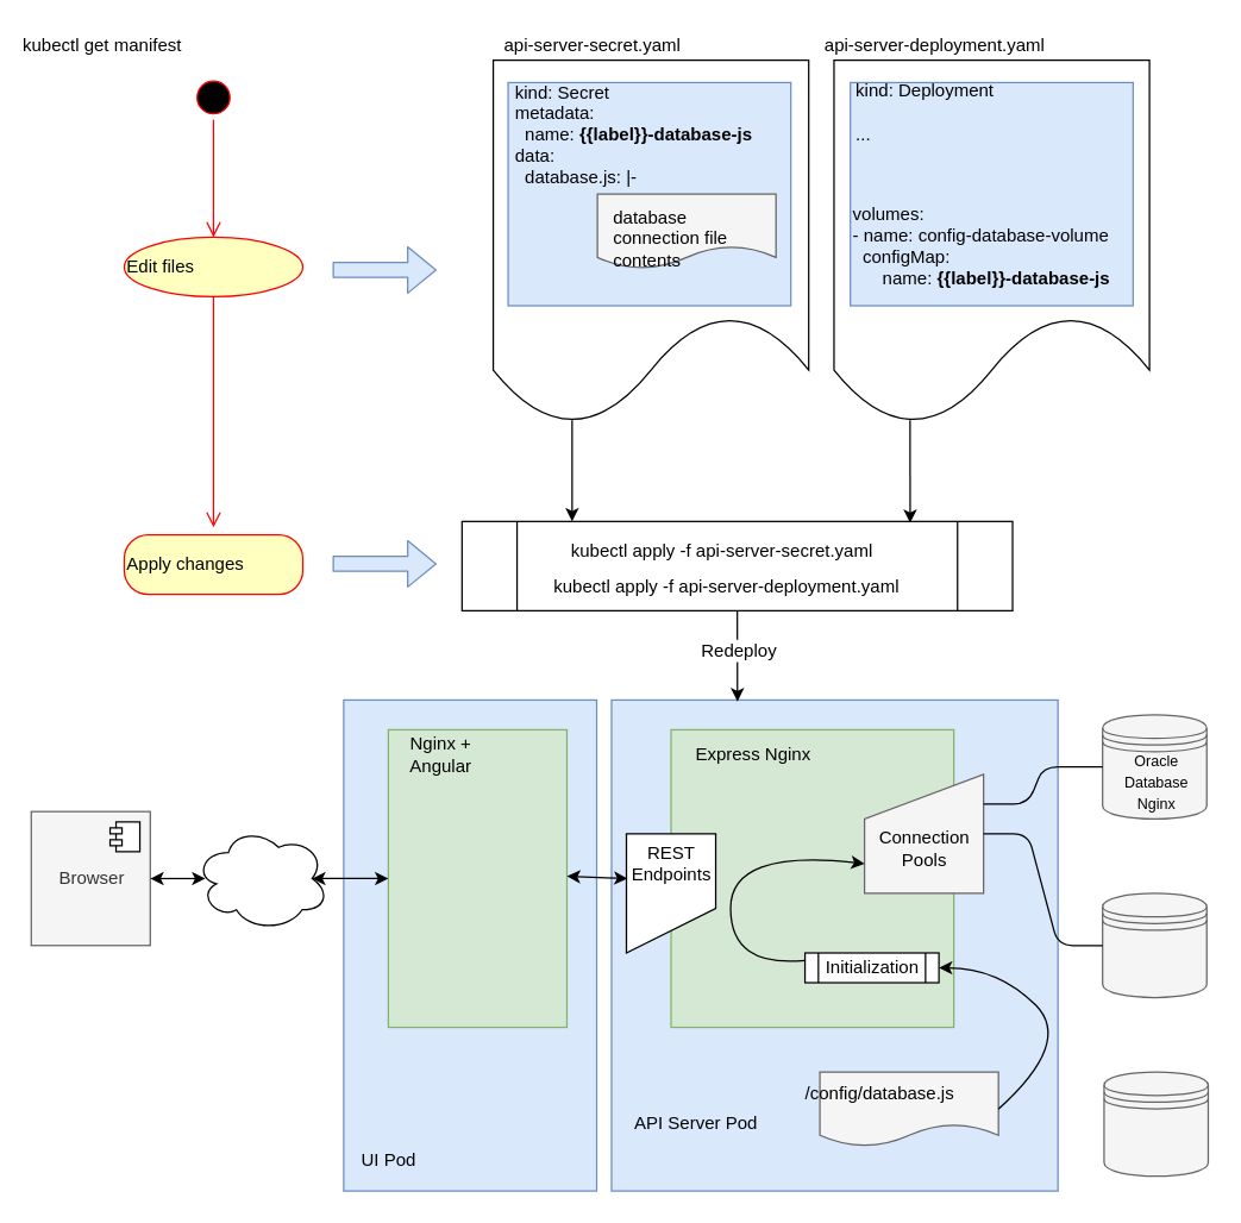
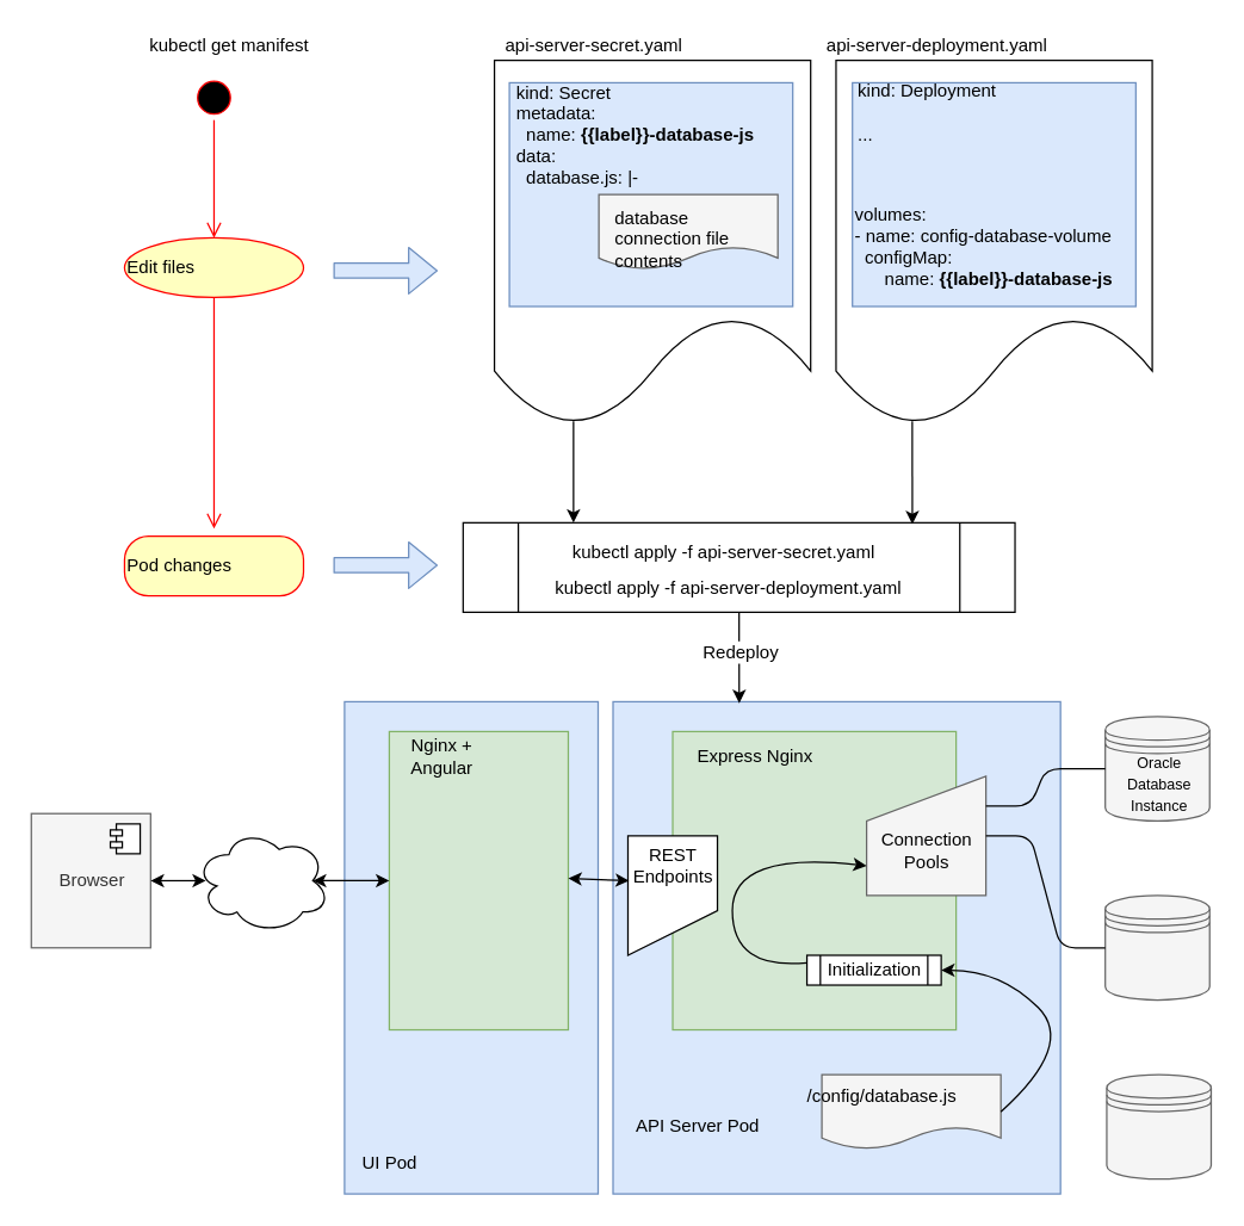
  <mxCell id="0" />
  <mxCell id="1" parent="0" />
  <mxCell id="2" value="" style="shape=process;whiteSpace=wrap;html=1;backgroundOutline=1;align=left;" parent="1" vertex="1"><mxGeometry x="310" y="350" width="370" height="60" as="geometry" /></mxCell>
  <mxCell id="3" value="" style="rounded=0;whiteSpace=wrap;html=1;fillColor=#dae8fc;strokeColor=#6c8ebf;" parent="1" vertex="1"><mxGeometry x="410.5" y="470" width="300" height="330" as="geometry" /></mxCell>
  <mxCell id="4" value="" style="rounded=0;whiteSpace=wrap;html=1;fillColor=#dae8fc;strokeColor=#6c8ebf;" parent="1" vertex="1"><mxGeometry x="230.5" y="470" width="170" height="330" as="geometry" /></mxCell>
  <mxCell id="5" value="" style="ellipse;shape=cloud;whiteSpace=wrap;html=1;" parent="1" vertex="1"><mxGeometry x="130.5" y="555" width="90" height="70" as="geometry" /></mxCell>
  <mxCell id="6" value="" style="rounded=0;whiteSpace=wrap;html=1;fillColor=#d5e8d4;strokeColor=#82b366;" parent="1" vertex="1"><mxGeometry x="260.5" y="490" width="120" height="200" as="geometry" /></mxCell>
  <mxCell id="7" value="" style="shape=datastore;whiteSpace=wrap;html=1;fillColor=#f5f5f5;strokeColor=#666666;fontColor=#333333;" parent="1" vertex="1"><mxGeometry x="740.5" y="480" width="70" height="70" as="geometry" /></mxCell>
- <mxCell id="8" value="&lt;font style=&quot;font-size: 10px&quot;&gt;Oracle Database Nginx&lt;/font&gt;" style="text;html=1;strokeColor=none;fillColor=none;align=center;verticalAlign=middle;whiteSpace=wrap;rounded=0;" parent="1" vertex="1"><mxGeometry x="756.5" y="515" width="40" height="20" as="geometry" /></mxCell>
+ <mxCell id="8" value="&lt;font style=&quot;font-size: 10px&quot;&gt;Oracle Database Instance&lt;/font&gt;" style="text;html=1;strokeColor=none;fillColor=none;align=center;verticalAlign=middle;whiteSpace=wrap;rounded=0;" parent="1" vertex="1"><mxGeometry x="756.5" y="515" width="40" height="20" as="geometry" /></mxCell>
  <mxCell id="9" value="" style="shape=datastore;whiteSpace=wrap;html=1;fillColor=#f5f5f5;strokeColor=#666666;fontColor=#333333;" parent="1" vertex="1"><mxGeometry x="740.5" y="600" width="70" height="70" as="geometry" /></mxCell>
  <mxCell id="10" value="" style="shape=datastore;whiteSpace=wrap;html=1;fillColor=#f5f5f5;strokeColor=#666666;fontColor=#333333;" parent="1" vertex="1"><mxGeometry x="741.5" y="720" width="70" height="70" as="geometry" /></mxCell>
  <mxCell id="11" value="" style="rounded=0;whiteSpace=wrap;html=1;fillColor=#d5e8d4;strokeColor=#82b366;" parent="1" vertex="1"><mxGeometry x="450.5" y="490" width="190" height="200" as="geometry" /></mxCell>
  <mxCell id="12" value="" style="shape=manualInput;whiteSpace=wrap;html=1;fillColor=#f5f5f5;strokeColor=#666666;fontColor=#333333;" parent="1" vertex="1"><mxGeometry x="580.5" y="520" width="80" height="80" as="geometry" /></mxCell>
  <mxCell id="13" value="Express Nginx" style="text;html=1;strokeColor=none;fillColor=none;align=center;verticalAlign=middle;whiteSpace=wrap;rounded=0;" parent="1" vertex="1"><mxGeometry x="460.5" y="497" width="90" height="20" as="geometry" /></mxCell>
  <mxCell id="14" value="Connection Pools" style="text;html=1;strokeColor=none;fillColor=none;align=center;verticalAlign=middle;whiteSpace=wrap;rounded=0;" parent="1" vertex="1"><mxGeometry x="600.5" y="560" width="40" height="20" as="geometry" /></mxCell>
  <mxCell id="15" value="" style="shape=document;whiteSpace=wrap;html=1;boundedLbl=1;fillColor=#f5f5f5;strokeColor=#666666;fontColor=#333333;" parent="1" vertex="1"><mxGeometry x="550.5" y="720" width="120" height="50" as="geometry" /></mxCell>
  <mxCell id="16" value="/config/database.js" style="text;html=1;strokeColor=none;fillColor=none;align=center;verticalAlign=middle;whiteSpace=wrap;rounded=0;" parent="1" vertex="1"><mxGeometry x="570.5" y="725" width="40" height="20" as="geometry" /></mxCell>
  <mxCell id="17" value="" style="group;" parent="1" vertex="1" connectable="0"><mxGeometry x="540.5" y="640" width="90" height="20" as="geometry" /></mxCell>
  <mxCell id="18" value="" style="shape=process;whiteSpace=wrap;html=1;backgroundOutline=1;" parent="17" vertex="1"><mxGeometry width="90" height="20" as="geometry" /></mxCell>
  <mxCell id="19" value="Initialization" style="text;html=1;align=center;verticalAlign=middle;whiteSpace=wrap;rounded=0;" parent="17" vertex="1"><mxGeometry x="10" width="70" height="20" as="geometry" /></mxCell>
  <mxCell id="20" value="" style="curved=1;endArrow=classic;html=1;entryX=1;entryY=0.5;entryDx=0;entryDy=0;exitX=1;exitY=0.5;exitDx=0;exitDy=0;" parent="1" source="15" target="18" edge="1"><mxGeometry width="50" height="50" relative="1" as="geometry"><mxPoint x="670.5" y="700" as="sourcePoint" /><mxPoint x="720.5" y="650" as="targetPoint" /><Array as="points"><mxPoint x="720.5" y="700" /><mxPoint x="670.5" y="650" /></Array></mxGeometry></mxCell>
  <mxCell id="21" value="" style="curved=1;endArrow=classic;html=1;entryX=0;entryY=0.75;entryDx=0;entryDy=0;exitX=0;exitY=0.25;exitDx=0;exitDy=0;" parent="1" source="18" target="12" edge="1"><mxGeometry width="50" height="50" relative="1" as="geometry"><mxPoint x="490.5" y="620" as="sourcePoint" /><mxPoint x="540.5" y="570" as="targetPoint" /><Array as="points"><mxPoint x="490.5" y="650" /><mxPoint x="490.5" y="570" /></Array></mxGeometry></mxCell>
  <mxCell id="22" value="" style="endArrow=none;html=1;exitX=1;exitY=0.25;exitDx=0;exitDy=0;entryX=0;entryY=0.5;entryDx=0;entryDy=0;" parent="1" source="12" target="7" edge="1"><mxGeometry width="50" height="50" relative="1" as="geometry"><mxPoint x="670.5" y="460" as="sourcePoint" /><mxPoint x="720.5" y="410" as="targetPoint" /><Array as="points"><mxPoint x="690.5" y="540" /><mxPoint x="700.5" y="515" /></Array></mxGeometry></mxCell>
  <mxCell id="23" value="" style="endArrow=none;html=1;exitX=1;exitY=0.5;exitDx=0;exitDy=0;entryX=0;entryY=0.5;entryDx=0;entryDy=0;" parent="1" source="12" target="9" edge="1"><mxGeometry width="50" height="50" relative="1" as="geometry"><mxPoint x="680.5" y="610" as="sourcePoint" /><mxPoint x="730.5" y="560" as="targetPoint" /><Array as="points"><mxPoint x="690.5" y="560" /><mxPoint x="710.5" y="635" /></Array></mxGeometry></mxCell>
  <mxCell id="24" value="" style="shape=manualInput;whiteSpace=wrap;html=1;rotation=-180;" parent="1" vertex="1"><mxGeometry x="420.5" y="560" width="60" height="80" as="geometry" /></mxCell>
  <mxCell id="25" value="REST Endpoints" style="text;html=1;strokeColor=none;fillColor=none;align=center;verticalAlign=middle;whiteSpace=wrap;rounded=0;" parent="1" vertex="1"><mxGeometry x="430.5" y="570" width="40" height="20" as="geometry" /></mxCell>
  <mxCell id="26" value="Nginx + Angular" style="text;html=1;strokeColor=none;fillColor=none;align=center;verticalAlign=middle;whiteSpace=wrap;rounded=0;" parent="1" vertex="1"><mxGeometry x="260.5" y="497" width="70" height="20" as="geometry" /></mxCell>
  <mxCell id="27" value="" style="endArrow=classic;startArrow=classic;html=1;" parent="1" edge="1"><mxGeometry width="50" height="50" relative="1" as="geometry"><mxPoint x="380.5" y="588.5" as="sourcePoint" /><mxPoint x="421.211" y="590" as="targetPoint" /></mxGeometry></mxCell>
  <mxCell id="28" value="Browser" style="html=1;dropTarget=0;fillColor=#f5f5f5;strokeColor=#666666;fontColor=#333333;" parent="1" vertex="1"><mxGeometry x="20.5" y="545" width="80" height="90" as="geometry" /></mxCell>
  <mxCell id="29" value="" style="shape=component;jettyWidth=8;jettyHeight=4;" parent="28" vertex="1"><mxGeometry x="1" width="20" height="20" relative="1" as="geometry"><mxPoint x="-27" y="7" as="offset" /></mxGeometry></mxCell>
  <mxCell id="30" value="" style="endArrow=classic;startArrow=classic;html=1;entryX=0.078;entryY=0.5;entryDx=0;entryDy=0;entryPerimeter=0;" parent="1" source="28" target="5" edge="1"><mxGeometry width="50" height="50" relative="1" as="geometry"><mxPoint x="110.5" y="690" as="sourcePoint" /><mxPoint x="140.5" y="585" as="targetPoint" /></mxGeometry></mxCell>
  <mxCell id="31" value="" style="endArrow=classic;startArrow=classic;html=1;entryX=0;entryY=0.5;entryDx=0;entryDy=0;exitX=0.875;exitY=0.5;exitDx=0;exitDy=0;exitPerimeter=0;" parent="1" source="5" target="6" edge="1"><mxGeometry width="50" height="50" relative="1" as="geometry"><mxPoint x="170.5" y="730" as="sourcePoint" /><mxPoint x="220.5" y="680" as="targetPoint" /></mxGeometry></mxCell>
  <mxCell id="32" value="UI Pod" style="text;html=1;strokeColor=none;fillColor=none;align=center;verticalAlign=middle;whiteSpace=wrap;rounded=0;" parent="1" vertex="1"><mxGeometry x="240.5" y="770" width="40" height="20" as="geometry" /></mxCell>
  <mxCell id="33" value="API Server Pod" style="text;html=1;strokeColor=none;fillColor=none;align=center;verticalAlign=middle;whiteSpace=wrap;rounded=0;" parent="1" vertex="1"><mxGeometry x="420.5" y="745" width="92.5" height="20" as="geometry" /></mxCell>
  <mxCell id="34" value="kubectl apply -f api-server-secret.yaml" style="text;html=1;strokeColor=none;fillColor=none;align=center;verticalAlign=middle;whiteSpace=wrap;rounded=0;" parent="1" vertex="1"><mxGeometry x="340" y="360" width="290" height="20" as="geometry" /></mxCell>
  <mxCell id="35" value="kubectl apply -f api-server-deployment.yaml" style="text;html=1;" parent="1" vertex="1"><mxGeometry x="370" y="380" width="250" height="30" as="geometry" /></mxCell>
  <mxCell id="36" value="" style="ellipse;html=1;shape=startState;fillColor=#000000;strokeColor=#ff0000;align=left;" parent="1" vertex="1"><mxGeometry x="128" y="50" width="30" height="30" as="geometry" /></mxCell>
  <mxCell id="37" value="" style="edgeStyle=orthogonalEdgeStyle;html=1;verticalAlign=bottom;endArrow=open;endSize=8;strokeColor=#ff0000;entryX=0.5;entryY=0;entryDx=0;entryDy=0;" parent="1" source="36" target="38" edge="1"><mxGeometry relative="1" as="geometry"><mxPoint x="83" y="179" as="targetPoint" /></mxGeometry></mxCell>
  <mxCell id="38" value="Edit files" style="ellipse;whiteSpace=wrap;html=1;arcSize=40;fontColor=#000000;fillColor=#ffffc0;strokeColor=#ff0000;align=left;" parent="1" vertex="1"><mxGeometry x="83" y="159" width="120" height="40" as="geometry" /></mxCell>
  <mxCell id="39" value="" style="edgeStyle=orthogonalEdgeStyle;html=1;verticalAlign=bottom;endArrow=open;endSize=8;strokeColor=#ff0000;" parent="1" source="38" edge="1"><mxGeometry relative="1" as="geometry"><mxPoint x="143" y="354" as="targetPoint" /></mxGeometry></mxCell>
  <mxCell id="40" value="" style="shape=flexArrow;endArrow=classic;html=1;fillColor=#dae8fc;strokeColor=#6c8ebf;" parent="1" edge="1"><mxGeometry width="50" height="50" relative="1" as="geometry"><mxPoint x="223" y="181" as="sourcePoint" /><mxPoint x="293" y="181" as="targetPoint" /></mxGeometry></mxCell>
  <mxCell id="41" value="" style="shape=flexArrow;endArrow=classic;html=1;fillColor=#dae8fc;strokeColor=#6c8ebf;" parent="1" edge="1"><mxGeometry width="50" height="50" relative="1" as="geometry"><mxPoint x="223" y="378.5" as="sourcePoint" /><mxPoint x="293" y="378.5" as="targetPoint" /></mxGeometry></mxCell>
- <mxCell id="42" value="Apply changes" style="rounded=1;whiteSpace=wrap;html=1;arcSize=40;fontColor=#000000;fillColor=#ffffc0;strokeColor=#ff0000;align=left;" parent="1" vertex="1"><mxGeometry x="83" y="359" width="120" height="40" as="geometry" /></mxCell>
+ <mxCell id="42" value="Pod changes" style="rounded=1;whiteSpace=wrap;html=1;arcSize=40;fontColor=#000000;fillColor=#ffffc0;strokeColor=#ff0000;align=left;" parent="1" vertex="1"><mxGeometry x="83" y="359" width="120" height="40" as="geometry" /></mxCell>
  <mxCell id="43" value="" style="endArrow=classic;html=1;exitX=0.241;exitY=0.988;exitDx=0;exitDy=0;exitPerimeter=0;entryX=0.814;entryY=0.017;entryDx=0;entryDy=0;entryPerimeter=0;" parent="1" source="47" target="2" edge="1"><mxGeometry width="50" height="50" relative="1" as="geometry"><mxPoint x="443" y="330" as="sourcePoint" /><mxPoint x="636" y="347" as="targetPoint" /></mxGeometry></mxCell>
  <mxCell id="44" value="" style="endArrow=classic;html=1;exitX=0.5;exitY=1;exitDx=0;exitDy=0;entryX=0.282;entryY=0.003;entryDx=0;entryDy=0;entryPerimeter=0;" parent="1" source="35" target="3" edge="1"><mxGeometry width="50" height="50" relative="1" as="geometry"><mxPoint x="513" y="470" as="sourcePoint" /><mxPoint x="563" y="420" as="targetPoint" /></mxGeometry></mxCell>
  <mxCell id="45" value="Redeploy" style="text;html=1;align=center;verticalAlign=middle;resizable=0;points=[];labelBackgroundColor=#ffffff;" parent="44" vertex="1" connectable="0"><mxGeometry x="-0.115" relative="1" as="geometry"><mxPoint as="offset" /></mxGeometry></mxCell>
  <mxCell id="46" value="" style="group" parent="1" vertex="1" connectable="0"><mxGeometry x="543" width="229" height="265" as="geometry" y="20" /></mxCell>
  <mxCell id="47" value="" style="shape=document;whiteSpace=wrap;html=1;boundedLbl=1;align=left;" parent="46" vertex="1"><mxGeometry x="17" y="20" width="212" height="245" as="geometry" /></mxCell>
  <mxCell id="48" value="" style="rounded=0;whiteSpace=wrap;html=1;fillColor=#dae8fc;strokeColor=#6c8ebf;" parent="46" vertex="1"><mxGeometry x="28" y="35" width="190" height="150" as="geometry" /></mxCell>
  <mxCell id="49" value="volumes:&amp;nbsp;&lt;br&gt;- name: config-database-volume&lt;br&gt;&amp;nbsp; configMap:&lt;br&gt;&amp;nbsp; &amp;nbsp; &amp;nbsp; name: &lt;b&gt;{{label}}-database-js&lt;/b&gt;" style="text;html=1;strokeColor=none;fillColor=none;align=left;verticalAlign=middle;whiteSpace=wrap;rounded=0;labelPosition=center;verticalLabelPosition=middle;" parent="46" vertex="1"><mxGeometry x="28" y="115" width="190" height="60" as="geometry" /></mxCell>
  <mxCell id="50" value="kind: Deployment&amp;nbsp;&lt;br&gt;&lt;br&gt;..." style="text;html=1;strokeColor=none;fillColor=none;align=left;verticalAlign=middle;whiteSpace=wrap;rounded=0;" parent="46" vertex="1"><mxGeometry x="30" y="45" width="140" height="20" as="geometry" /></mxCell>
  <mxCell id="51" value="api-server-deployment.yaml" style="text;html=1;strokeColor=none;fillColor=none;align=center;verticalAlign=middle;whiteSpace=wrap;rounded=0;" parent="46" vertex="1"><mxGeometry width="170" height="20" as="geometry" /></mxCell>
  <mxCell id="52" value="" style="group" parent="1" vertex="1" connectable="0"><mxGeometry x="313" width="230" height="307" as="geometry" y="20" /></mxCell>
  <mxCell id="53" value="" style="shape=document;whiteSpace=wrap;html=1;boundedLbl=1;align=left;" parent="52" vertex="1"><mxGeometry x="18" y="20" width="212" height="245" as="geometry" /></mxCell>
  <mxCell id="54" value="" style="rounded=0;whiteSpace=wrap;html=1;fillColor=#dae8fc;strokeColor=#6c8ebf;" parent="52" vertex="1"><mxGeometry x="28" y="35" width="190" height="150" as="geometry" /></mxCell>
  <mxCell id="55" value="" style="shape=document;whiteSpace=wrap;html=1;boundedLbl=1;fillColor=#f5f5f5;strokeColor=#666666;fontColor=#333333;" parent="52" vertex="1"><mxGeometry x="88" y="110" width="120" height="50" as="geometry" /></mxCell>
  <mxCell id="56" value="database connection file contents" style="text;html=1;strokeColor=none;fillColor=none;align=left;verticalAlign=middle;whiteSpace=wrap;rounded=0;" parent="52" vertex="1"><mxGeometry x="97" y="125" width="102" height="30" as="geometry" /></mxCell>
  <mxCell id="57" value="kind: Secret&lt;br&gt;metadata:&lt;br&gt;&amp;nbsp; name: &lt;b&gt;{{label}}-database-js&lt;/b&gt;&lt;br&gt;data:&lt;br&gt;&amp;nbsp; database.js: |-" style="text;html=1;strokeColor=none;fillColor=none;align=left;verticalAlign=middle;whiteSpace=wrap;rounded=0;labelPosition=center;verticalLabelPosition=middle;" parent="52" vertex="1"><mxGeometry x="31" y="40" width="190" height="60" as="geometry" /></mxCell>
  <mxCell id="58" value="api-server-secret.yaml" style="text;html=1;strokeColor=none;fillColor=none;align=center;verticalAlign=middle;whiteSpace=wrap;rounded=0;" parent="52" vertex="1"><mxGeometry width="170" height="20" as="geometry" /></mxCell>
  <mxCell id="59" value="" style="endArrow=classic;html=1;exitX=0.25;exitY=0.988;exitDx=0;exitDy=0;exitPerimeter=0;entryX=0.2;entryY=0;entryDx=0;entryDy=0;entryPerimeter=0;" parent="1" source="53" target="2" edge="1"><mxGeometry width="50" height="50" relative="1" as="geometry"><mxPoint x="443" y="320" as="sourcePoint" /><mxPoint x="384" y="340" as="targetPoint" /></mxGeometry></mxCell>
- <mxCell id="60" value="kubectl get manifest" style="text;html=1;resizable=0;autosize=1;align=center;verticalAlign=middle;points=[];fillColor=none;strokeColor=none;rounded=0;" vertex="1" parent="1"><mxGeometry x="8" y="20" width="120" height="20" as="geometry" /></mxCell>
+ <mxCell id="60" value="kubectl get manifest" style="text;html=1;resizable=0;autosize=1;align=center;verticalAlign=middle;points=[];fillColor=none;strokeColor=none;rounded=0;" vertex="1" parent="1"><mxGeometry x="93" width="120" height="20" as="geometry" y="20" /></mxCell>
